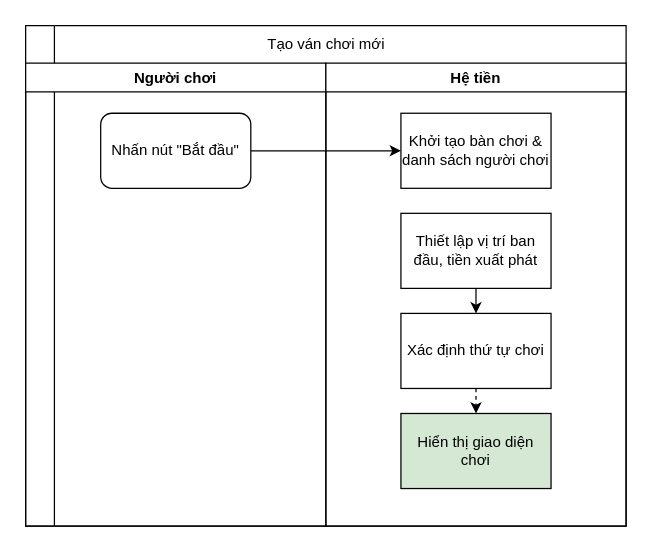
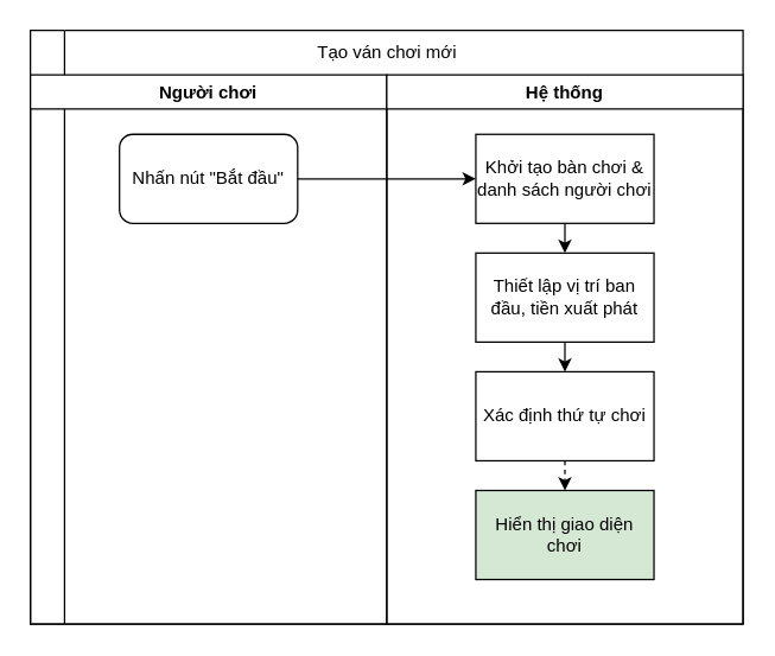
  <mxCell id="0" />
  <mxCell id="1" parent="0" />
  <mxCell id="2" value="" style="swimlane;horizontal=0;" parent="1" vertex="1"><mxGeometry x="20" y="20" width="480" height="400" as="geometry" /></mxCell>
  <mxCell id="3" value="Người chơi" style="swimlane;horizontal=1;" parent="2" vertex="1"><mxGeometry y="30" width="240" height="370" as="geometry" /></mxCell>
  <mxCell id="4" value="Nhấn nút &quot;Bắt đầu&quot;" style="rounded=1;whiteSpace=wrap;html=1;" parent="3" vertex="1"><mxGeometry x="60" y="40" width="120" height="60" as="geometry" /></mxCell>
- <mxCell id="5" value="Hệ tiền" style="swimlane;horizontal=1;" parent="2" vertex="1"><mxGeometry x="240" y="30" width="240" height="370" as="geometry" /></mxCell>
+ <mxCell id="5" value="Hệ thống" style="swimlane;horizontal=1;" parent="2" vertex="1"><mxGeometry x="240" y="30" width="240" height="370" as="geometry" /></mxCell>
  <mxCell id="6" value="Khởi tạo bàn chơi &amp;amp; danh sách người chơi" style="rounded=0;whiteSpace=wrap;html=1;" parent="5" vertex="1"><mxGeometry x="60" y="40" width="120" height="60" as="geometry" /></mxCell>
  <mxCell id="7" value="Thiết lập vị trí ban đầu, tiền xuất phát" style="rounded=0;whiteSpace=wrap;html=1;" parent="5" vertex="1"><mxGeometry x="60" y="120" width="120" height="60" as="geometry" /></mxCell>
+ <mxCell id="8" value="" style="endArrow=classic;html=1;rounded=0;exitX=0.5;exitY=1;exitDx=0;exitDy=0;entryX=0.5;entryY=0;entryDx=0;entryDy=0;" parent="5" source="6" target="7" edge="1"><mxGeometry width="50" height="50" relative="1" as="geometry"><mxPoint x="110" y="230" as="sourcePoint" /><mxPoint x="120" y="150" as="targetPoint" /></mxGeometry></mxCell>
  <mxCell id="9" value="" style="endArrow=classic;html=1;rounded=0;entryX=0.5;entryY=0;entryDx=0;entryDy=0;exitX=0.5;exitY=1;exitDx=0;exitDy=0;" parent="5" target="10" edge="1" source="7"><mxGeometry width="50" height="50" relative="1" as="geometry"><mxPoint x="120" y="190" as="sourcePoint" /><mxPoint x="119.5" y="220" as="targetPoint" /></mxGeometry></mxCell>
  <mxCell id="10" value="Xác định thứ tự chơi" style="rounded=0;whiteSpace=wrap;html=1;" parent="5" vertex="1"><mxGeometry x="60" y="200" width="120" height="60" as="geometry" /></mxCell>
  <mxCell id="11" value="Hiển thị giao diện chơi" style="rounded=0;whiteSpace=wrap;html=1;fillColor=#d5e8d4;" parent="5" vertex="1"><mxGeometry x="60" y="280" width="120" height="60" as="geometry" /></mxCell>
  <mxCell id="12" value="" style="endArrow=classic;html=1;rounded=0;exitX=0.5;exitY=1;exitDx=0;exitDy=0;dashed=1;" parent="5" source="10" target="11" edge="1"><mxGeometry width="50" height="50" relative="1" as="geometry"><mxPoint x="110" y="230" as="sourcePoint" /><mxPoint x="160" y="180" as="targetPoint" /></mxGeometry></mxCell>
  <mxCell id="13" value="" style="endArrow=classic;html=1;rounded=0;exitX=1;exitY=0.5;exitDx=0;exitDy=0;entryX=0;entryY=0.5;entryDx=0;entryDy=0;" parent="2" source="4" target="6" edge="1"><mxGeometry width="50" height="50" relative="1" as="geometry"><mxPoint x="350" y="260" as="sourcePoint" /><mxPoint x="300" y="100" as="targetPoint" /></mxGeometry></mxCell>
  <mxCell id="14" value="Tạo ván chơi mới" style="text;html=1;align=center;verticalAlign=middle;resizable=0;points=[];autosize=1;strokeColor=none;fillColor=none;" parent="2" vertex="1"><mxGeometry x="180" width="120" height="30" as="geometry" /></mxCell>
